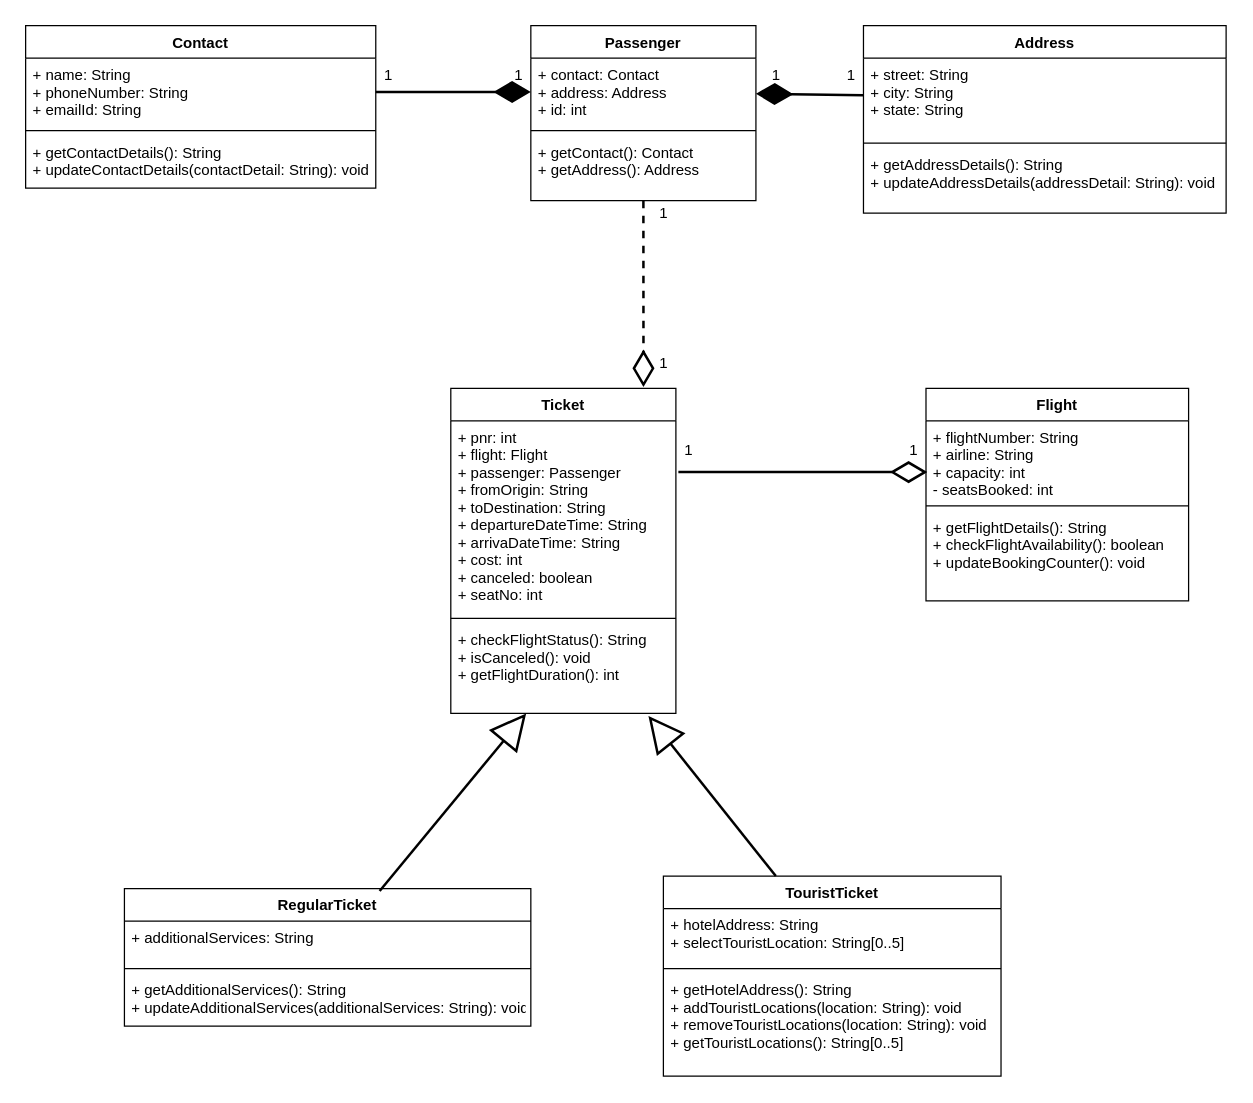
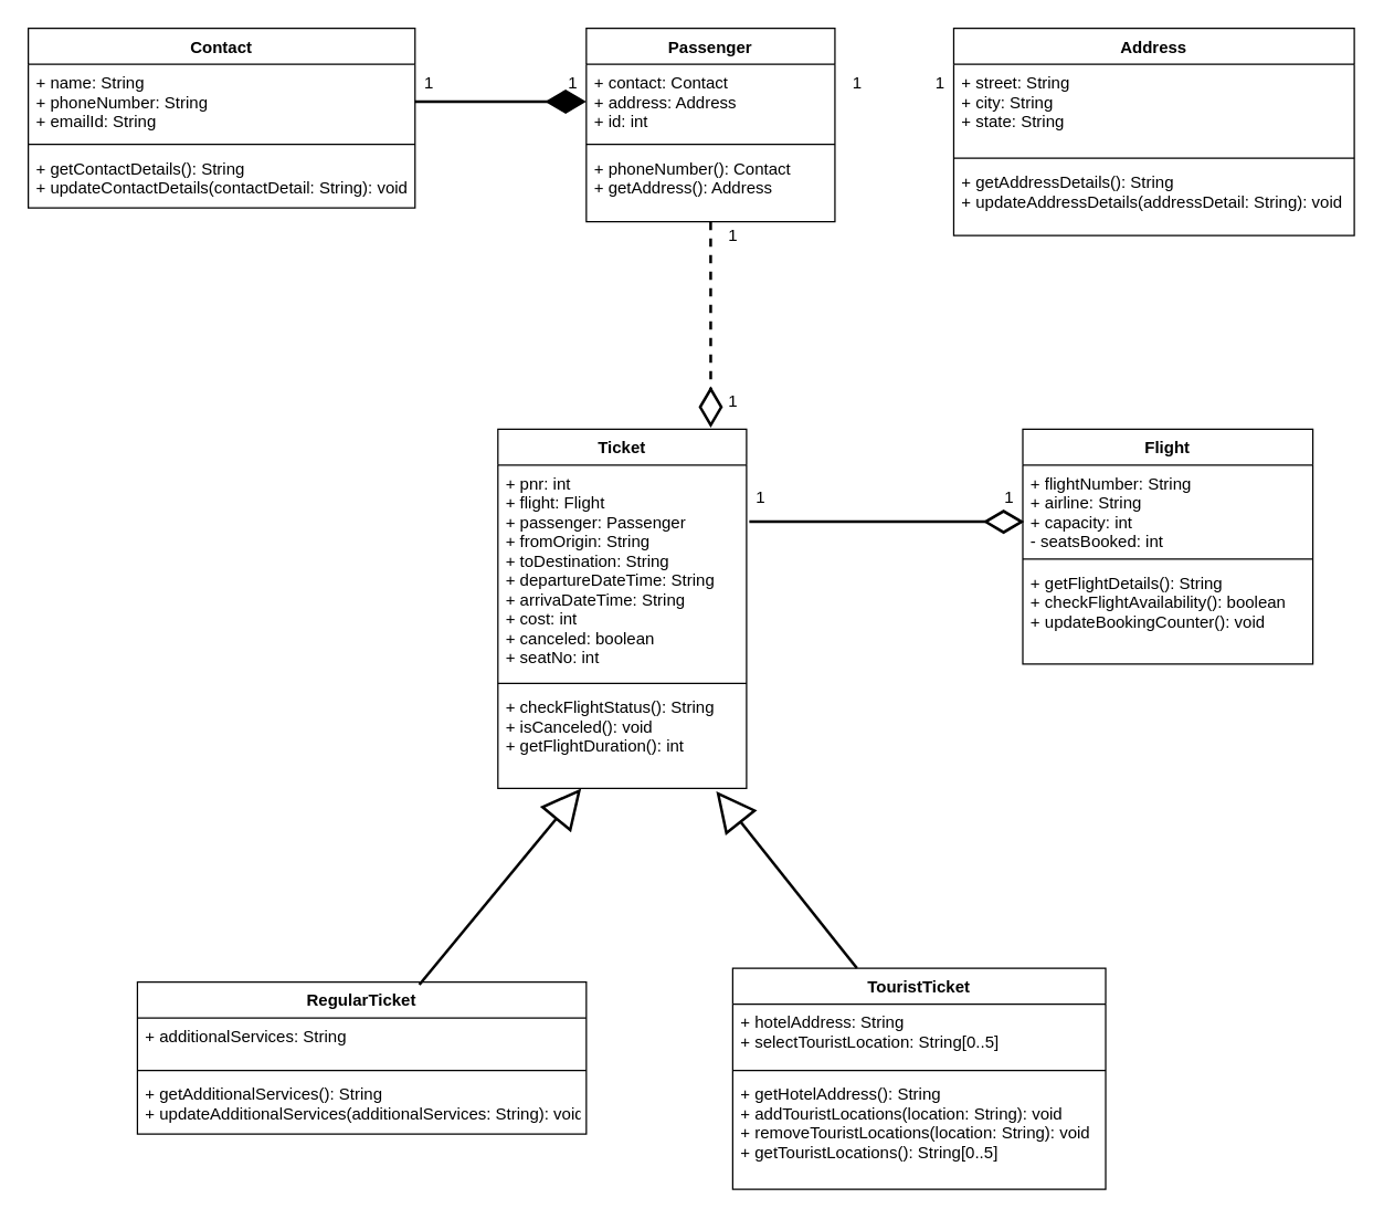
  <mxCell id="0" />
  <mxCell id="1" parent="0" />
  <mxCell id="2" value="Passenger" style="swimlane;fontStyle=1;align=center;verticalAlign=top;childLayout=stackLayout;horizontal=1;startSize=26;horizontalStack=0;resizeParent=1;resizeParentMax=0;resizeLast=0;collapsible=1;marginBottom=0;" parent="1" vertex="1"><mxGeometry x="424" y="20" width="180" height="140" as="geometry" /></mxCell>
  <mxCell id="3" value="+ contact: Contact&#10;+ address: Address&#10;+ id: int&#10;" style="text;strokeColor=none;fillColor=none;align=left;verticalAlign=top;spacingLeft=4;spacingRight=4;overflow=hidden;rotatable=0;points=[[0,0.5],[1,0.5]];portConstraint=eastwest;" parent="2" vertex="1"><mxGeometry y="26" width="180" height="54" as="geometry" /></mxCell>
  <mxCell id="4" value="" style="line;strokeWidth=1;fillColor=none;align=left;verticalAlign=middle;spacingTop=-1;spacingLeft=3;spacingRight=3;rotatable=0;labelPosition=right;points=[];portConstraint=eastwest;" parent="2" vertex="1"><mxGeometry y="80" width="180" height="8" as="geometry" /></mxCell>
- <mxCell id="5" value="+ getContact(): Contact&#10;+ getAddress(): Address" style="text;strokeColor=none;fillColor=none;align=left;verticalAlign=top;spacingLeft=4;spacingRight=4;overflow=hidden;rotatable=0;points=[[0,0.5],[1,0.5]];portConstraint=eastwest;" parent="2" vertex="1"><mxGeometry y="88" width="180" height="52" as="geometry" /></mxCell>
+ <mxCell id="5" value="+ phoneNumber(): Contact&#10;+ getAddress(): Address" style="text;strokeColor=none;fillColor=none;align=left;verticalAlign=top;spacingLeft=4;spacingRight=4;overflow=hidden;rotatable=0;points=[[0,0.5],[1,0.5]];portConstraint=eastwest;" parent="2" vertex="1"><mxGeometry y="88" width="180" height="52" as="geometry" /></mxCell>
  <mxCell id="6" value="Flight" style="swimlane;fontStyle=1;align=center;verticalAlign=top;childLayout=stackLayout;horizontal=1;startSize=26;horizontalStack=0;resizeParent=1;resizeParentMax=0;resizeLast=0;collapsible=1;marginBottom=0;" parent="1" vertex="1"><mxGeometry x="740" y="310" width="210" height="170" as="geometry" /></mxCell>
  <mxCell id="7" value="+ flightNumber: String&#10;+ airline: String&#10;+ capacity: int&#10;- seatsBooked: int&#10;&#10;" style="text;strokeColor=none;fillColor=none;align=left;verticalAlign=top;spacingLeft=4;spacingRight=4;overflow=hidden;rotatable=0;points=[[0,0.5],[1,0.5]];portConstraint=eastwest;" parent="6" vertex="1"><mxGeometry y="26" width="210" height="64" as="geometry" /></mxCell>
  <mxCell id="8" value="" style="line;strokeWidth=1;fillColor=none;align=left;verticalAlign=middle;spacingTop=-1;spacingLeft=3;spacingRight=3;rotatable=0;labelPosition=right;points=[];portConstraint=eastwest;" parent="6" vertex="1"><mxGeometry y="90" width="210" height="8" as="geometry" /></mxCell>
  <mxCell id="9" value="+ getFlightDetails(): String&#10;+ checkFlightAvailability(): boolean&#10;+ updateBookingCounter(): void" style="text;strokeColor=none;fillColor=none;align=left;verticalAlign=top;spacingLeft=4;spacingRight=4;overflow=hidden;rotatable=0;points=[[0,0.5],[1,0.5]];portConstraint=eastwest;" parent="6" vertex="1"><mxGeometry y="98" width="210" height="72" as="geometry" /></mxCell>
  <mxCell id="10" value="Ticket" style="swimlane;fontStyle=1;align=center;verticalAlign=top;childLayout=stackLayout;horizontal=1;startSize=26;horizontalStack=0;resizeParent=1;resizeParentMax=0;resizeLast=0;collapsible=1;marginBottom=0;" parent="1" vertex="1"><mxGeometry x="360" y="310" width="180" height="260" as="geometry" /></mxCell>
  <mxCell id="11" value="+ pnr: int&#10;+ flight: Flight&#10;+ passenger: Passenger&#10;+ fromOrigin: String&#10;+ toDestination: String&#10;+ departureDateTime: String&#10;+ arrivaDateTime: String&#10;+ cost: int&#10;+ canceled: boolean&#10;+ seatNo: int" style="text;strokeColor=none;fillColor=none;align=left;verticalAlign=top;spacingLeft=4;spacingRight=4;overflow=hidden;rotatable=0;points=[[0,0.5],[1,0.5]];portConstraint=eastwest;" parent="10" vertex="1"><mxGeometry y="26" width="180" height="154" as="geometry" /></mxCell>
  <mxCell id="12" value="" style="line;strokeWidth=1;fillColor=none;align=left;verticalAlign=middle;spacingTop=-1;spacingLeft=3;spacingRight=3;rotatable=0;labelPosition=right;points=[];portConstraint=eastwest;" parent="10" vertex="1"><mxGeometry y="180" width="180" height="8" as="geometry" /></mxCell>
  <mxCell id="13" value="+ checkFlightStatus(): String&#10;+ isCanceled(): void&#10;+ getFlightDuration(): int" style="text;strokeColor=none;fillColor=none;align=left;verticalAlign=top;spacingLeft=4;spacingRight=4;overflow=hidden;rotatable=0;points=[[0,0.5],[1,0.5]];portConstraint=eastwest;" parent="10" vertex="1"><mxGeometry y="188" width="180" height="72" as="geometry" /></mxCell>
  <mxCell id="14" value="RegularTicket" style="swimlane;fontStyle=1;align=center;verticalAlign=top;childLayout=stackLayout;horizontal=1;startSize=26;horizontalStack=0;resizeParent=1;resizeParentMax=0;resizeLast=0;collapsible=1;marginBottom=0;" vertex="1" parent="1"><mxGeometry x="99" y="710" width="325" height="110" as="geometry" /></mxCell>
  <mxCell id="15" value="+ additionalServices: String" style="text;strokeColor=none;fillColor=none;align=left;verticalAlign=top;spacingLeft=4;spacingRight=4;overflow=hidden;rotatable=0;points=[[0,0.5],[1,0.5]];portConstraint=eastwest;" vertex="1" parent="14"><mxGeometry y="26" width="325" height="34" as="geometry" /></mxCell>
  <mxCell id="16" value="" style="line;strokeWidth=1;fillColor=none;align=left;verticalAlign=middle;spacingTop=-1;spacingLeft=3;spacingRight=3;rotatable=0;labelPosition=right;points=[];portConstraint=eastwest;" vertex="1" parent="14"><mxGeometry y="60" width="325" height="8" as="geometry" /></mxCell>
  <mxCell id="17" value="+ getAdditionalServices(): String&#10;+ updateAdditionalServices(additionalServices: String): void" style="text;strokeColor=none;fillColor=none;align=left;verticalAlign=top;spacingLeft=4;spacingRight=4;overflow=hidden;rotatable=0;points=[[0,0.5],[1,0.5]];portConstraint=eastwest;" vertex="1" parent="14"><mxGeometry y="68" width="325" height="42" as="geometry" /></mxCell>
  <mxCell id="18" value="Contact" style="swimlane;fontStyle=1;align=center;verticalAlign=top;childLayout=stackLayout;horizontal=1;startSize=26;horizontalStack=0;resizeParent=1;resizeParentMax=0;resizeLast=0;collapsible=1;marginBottom=0;" vertex="1" parent="1"><mxGeometry x="20" y="20" width="280" height="130" as="geometry" /></mxCell>
  <mxCell id="19" value="+ name: String&#10;+ phoneNumber: String&#10;+ emailId: String" style="text;strokeColor=none;fillColor=none;align=left;verticalAlign=top;spacingLeft=4;spacingRight=4;overflow=hidden;rotatable=0;points=[[0,0.5],[1,0.5]];portConstraint=eastwest;" vertex="1" parent="18"><mxGeometry y="26" width="280" height="54" as="geometry" /></mxCell>
  <mxCell id="20" value="" style="line;strokeWidth=1;fillColor=none;align=left;verticalAlign=middle;spacingTop=-1;spacingLeft=3;spacingRight=3;rotatable=0;labelPosition=right;points=[];portConstraint=eastwest;" vertex="1" parent="18"><mxGeometry y="80" width="280" height="8" as="geometry" /></mxCell>
  <mxCell id="21" value="+ getContactDetails(): String&#10;+ updateContactDetails(contactDetail: String): void" style="text;strokeColor=none;fillColor=none;align=left;verticalAlign=top;spacingLeft=4;spacingRight=4;overflow=hidden;rotatable=0;points=[[0,0.5],[1,0.5]];portConstraint=eastwest;" vertex="1" parent="18"><mxGeometry y="88" width="280" height="42" as="geometry" /></mxCell>
  <mxCell id="22" value="Address" style="swimlane;fontStyle=1;align=center;verticalAlign=top;childLayout=stackLayout;horizontal=1;startSize=26;horizontalStack=0;resizeParent=1;resizeParentMax=0;resizeLast=0;collapsible=1;marginBottom=0;" vertex="1" parent="1"><mxGeometry x="690" y="20" width="290" height="150" as="geometry" /></mxCell>
  <mxCell id="23" value="+ street: String&#10;+ city: String&#10;+ state: String" style="text;strokeColor=none;fillColor=none;align=left;verticalAlign=top;spacingLeft=4;spacingRight=4;overflow=hidden;rotatable=0;points=[[0,0.5],[1,0.5]];portConstraint=eastwest;" vertex="1" parent="22"><mxGeometry y="26" width="290" height="64" as="geometry" /></mxCell>
  <mxCell id="24" value="" style="line;strokeWidth=1;fillColor=none;align=left;verticalAlign=middle;spacingTop=-1;spacingLeft=3;spacingRight=3;rotatable=0;labelPosition=right;points=[];portConstraint=eastwest;" vertex="1" parent="22"><mxGeometry y="90" width="290" height="8" as="geometry" /></mxCell>
  <mxCell id="25" value="+ getAddressDetails(): String&#10;+ updateAddressDetails(addressDetail: String): void" style="text;strokeColor=none;fillColor=none;align=left;verticalAlign=top;spacingLeft=4;spacingRight=4;overflow=hidden;rotatable=0;points=[[0,0.5],[1,0.5]];portConstraint=eastwest;" vertex="1" parent="22"><mxGeometry y="98" width="290" height="52" as="geometry" /></mxCell>
  <mxCell id="26" value="TouristTicket&#10;" style="swimlane;fontStyle=1;align=center;verticalAlign=top;childLayout=stackLayout;horizontal=1;startSize=26;horizontalStack=0;resizeParent=1;resizeParentMax=0;resizeLast=0;collapsible=1;marginBottom=0;" vertex="1" parent="1"><mxGeometry x="530" y="700" width="270" height="160" as="geometry" /></mxCell>
  <mxCell id="27" value="+ hotelAddress: String&#10;+ selectTouristLocation: String[0..5]" style="text;strokeColor=none;fillColor=none;align=left;verticalAlign=top;spacingLeft=4;spacingRight=4;overflow=hidden;rotatable=0;points=[[0,0.5],[1,0.5]];portConstraint=eastwest;" vertex="1" parent="26"><mxGeometry y="26" width="270" height="44" as="geometry" /></mxCell>
  <mxCell id="28" value="" style="line;strokeWidth=1;fillColor=none;align=left;verticalAlign=middle;spacingTop=-1;spacingLeft=3;spacingRight=3;rotatable=0;labelPosition=right;points=[];portConstraint=eastwest;" vertex="1" parent="26"><mxGeometry y="70" width="270" height="8" as="geometry" /></mxCell>
  <mxCell id="29" value="+ getHotelAddress(): String&#10;+ addTouristLocations(location: String): void&#10;+ removeTouristLocations(location: String): void&#10;+ getTouristLocations(): String[0..5]" style="text;strokeColor=none;fillColor=none;align=left;verticalAlign=top;spacingLeft=4;spacingRight=4;overflow=hidden;rotatable=0;points=[[0,0.5],[1,0.5]];portConstraint=eastwest;" vertex="1" parent="26"><mxGeometry y="78" width="270" height="82" as="geometry" /></mxCell>
  <mxCell id="30" value="" style="endArrow=diamondThin;endFill=1;endSize=24;html=1;strokeWidth=2;startSize=9;" edge="1" parent="1" source="19" target="3"><mxGeometry width="160" relative="1" as="geometry"><mxPoint x="340" y="610" as="sourcePoint" /><mxPoint x="500" y="610" as="targetPoint" /></mxGeometry></mxCell>
- <mxCell id="31" value="" style="endArrow=diamondThin;endFill=1;endSize=24;html=1;strokeWidth=2;startSize=9;" edge="1" parent="1" source="23" target="3"><mxGeometry width="160" relative="1" as="geometry"><mxPoint x="310" y="83" as="sourcePoint" /><mxPoint x="434" y="83" as="targetPoint" /></mxGeometry></mxCell>
  <mxCell id="32" value="" style="endArrow=block;endFill=0;endSize=24;html=1;strokeWidth=2;startSize=9;exitX=0.628;exitY=0.018;exitDx=0;exitDy=0;exitPerimeter=0;" edge="1" parent="1" source="14" target="13"><mxGeometry width="160" relative="1" as="geometry"><mxPoint x="320" y="210" as="sourcePoint" /><mxPoint x="444" y="210" as="targetPoint" /><Array as="points" /></mxGeometry></mxCell>
  <mxCell id="33" value="" style="endArrow=block;endFill=0;endSize=24;html=1;strokeWidth=2;startSize=9;entryX=0.878;entryY=1.028;entryDx=0;entryDy=0;entryPerimeter=0;exitX=0.333;exitY=0;exitDx=0;exitDy=0;exitPerimeter=0;" edge="1" parent="1" source="26" target="13"><mxGeometry width="160" relative="1" as="geometry"><mxPoint x="360" y="751.98" as="sourcePoint" /><mxPoint x="570.9" y="580" as="targetPoint" /><Array as="points" /></mxGeometry></mxCell>
  <mxCell id="34" value="" style="endArrow=diamondThin;endFill=0;endSize=24;html=1;strokeWidth=2;startSize=9;exitX=1.011;exitY=0.266;exitDx=0;exitDy=0;exitPerimeter=0;entryX=0.005;entryY=0.641;entryDx=0;entryDy=0;entryPerimeter=0;" edge="1" parent="1" source="11" target="7"><mxGeometry width="160" relative="1" as="geometry"><mxPoint x="480" y="330" as="sourcePoint" /><mxPoint x="604" y="330" as="targetPoint" /></mxGeometry></mxCell>
  <mxCell id="35" value="" style="endArrow=diamondThin;endFill=0;endSize=24;html=1;strokeWidth=2;startSize=9;entryX=0.856;entryY=-0.004;entryDx=0;entryDy=0;entryPerimeter=0;dashed=1;" edge="1" parent="1" source="5" target="10"><mxGeometry width="160" relative="1" as="geometry"><mxPoint x="490" y="250.004" as="sourcePoint" /><mxPoint x="659.07" y="250.064" as="targetPoint" /><Array as="points" /></mxGeometry></mxCell>
  <mxCell id="36" value="1" style="text;html=1;align=center;verticalAlign=middle;resizable=0;points=[];autosize=1;strokeColor=none;fillColor=none;" vertex="1" parent="1"><mxGeometry x="670" y="50" width="20" height="20" as="geometry" /></mxCell>
  <mxCell id="37" value="1" style="text;html=1;align=center;verticalAlign=middle;resizable=0;points=[];autosize=1;strokeColor=none;fillColor=none;" vertex="1" parent="1"><mxGeometry x="610" y="50" width="20" height="20" as="geometry" /></mxCell>
  <mxCell id="38" value="1" style="text;html=1;align=center;verticalAlign=middle;resizable=0;points=[];autosize=1;strokeColor=none;fillColor=none;" vertex="1" parent="1"><mxGeometry x="300" y="50" width="20" height="20" as="geometry" /></mxCell>
  <mxCell id="39" value="1" style="text;html=1;align=center;verticalAlign=middle;resizable=0;points=[];autosize=1;strokeColor=none;fillColor=none;" vertex="1" parent="1"><mxGeometry x="404" y="50" width="20" height="20" as="geometry" /></mxCell>
  <mxCell id="40" value="1" style="text;html=1;align=center;verticalAlign=middle;resizable=0;points=[];autosize=1;strokeColor=none;fillColor=none;" vertex="1" parent="1"><mxGeometry x="520" y="160" width="20" height="20" as="geometry" /></mxCell>
  <mxCell id="41" value="1" style="text;html=1;align=center;verticalAlign=middle;resizable=0;points=[];autosize=1;strokeColor=none;fillColor=none;" vertex="1" parent="1"><mxGeometry x="520" y="280" width="20" height="20" as="geometry" /></mxCell>
  <mxCell id="42" value="1" style="text;html=1;align=center;verticalAlign=middle;resizable=0;points=[];autosize=1;strokeColor=none;fillColor=none;" vertex="1" parent="1"><mxGeometry x="540" y="350" width="20" height="20" as="geometry" /></mxCell>
  <mxCell id="43" value="1" style="text;html=1;align=center;verticalAlign=middle;resizable=0;points=[];autosize=1;strokeColor=none;fillColor=none;" vertex="1" parent="1"><mxGeometry x="720" y="350" width="20" height="20" as="geometry" /></mxCell>
